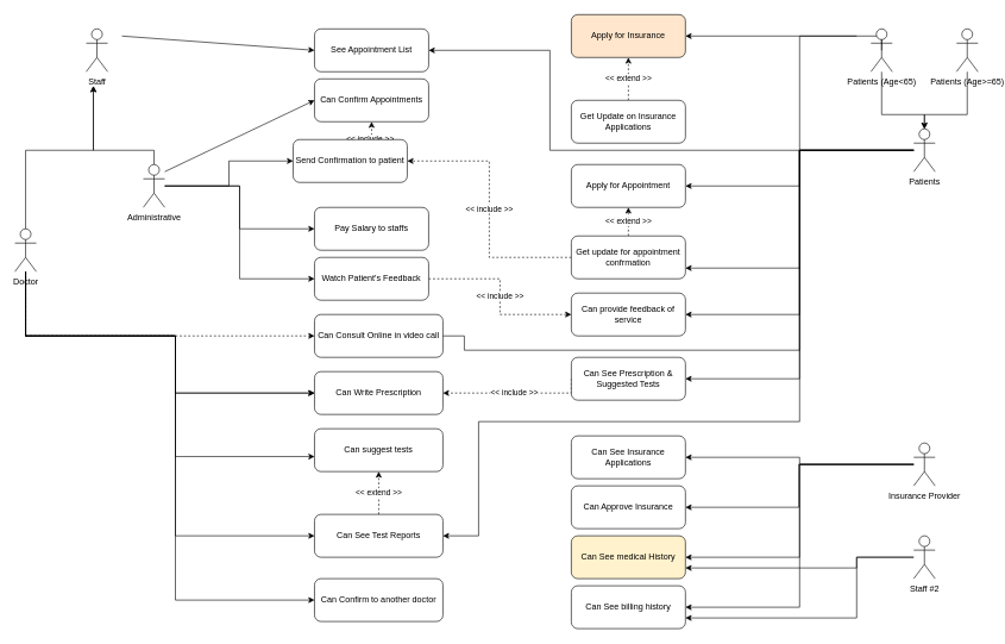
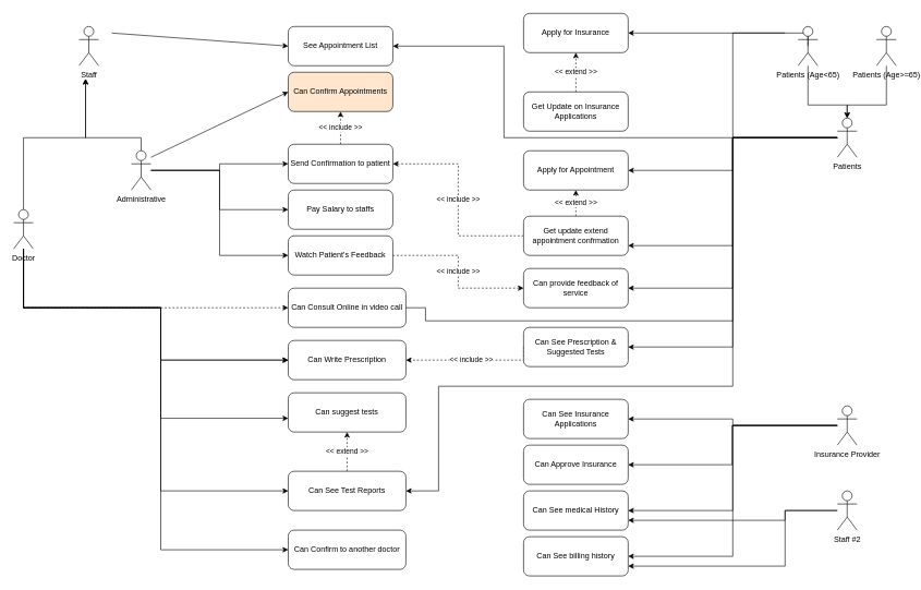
  <mxCell id="0" />
  <mxCell id="1" parent="0" />
  <mxCell id="2" value="Staff" style="shape=umlActor;verticalLabelPosition=bottom;verticalAlign=top;html=1;outlineConnect=0;" vertex="1" parent="1"><mxGeometry x="120" y="40" width="30" height="60" as="geometry" /></mxCell>
  <mxCell id="3" style="edgeStyle=orthogonalEdgeStyle;rounded=0;orthogonalLoop=1;jettySize=auto;html=1;" edge="1" parent="1" source="9"><mxGeometry relative="1" as="geometry"><mxPoint x="130" y="120" as="targetPoint" /><Array as="points"><mxPoint x="35" y="210" /><mxPoint x="130" y="210" /></Array></mxGeometry></mxCell>
  <mxCell id="4" style="edgeStyle=orthogonalEdgeStyle;rounded=0;orthogonalLoop=1;jettySize=auto;html=1;entryX=0;entryY=0.5;entryDx=0;entryDy=0;dashed=1;" edge="1" parent="1" source="9" target="19"><mxGeometry relative="1" as="geometry"><Array as="points"><mxPoint x="35" y="470" /></Array></mxGeometry></mxCell>
  <mxCell id="5" style="edgeStyle=orthogonalEdgeStyle;rounded=0;orthogonalLoop=1;jettySize=auto;html=1;entryX=0;entryY=0.5;entryDx=0;entryDy=0;" edge="1" parent="1" source="9" target="20"><mxGeometry relative="1" as="geometry"><Array as="points"><mxPoint x="35" y="470" /><mxPoint x="245" y="470" /><mxPoint x="245" y="550" /></Array></mxGeometry></mxCell>
  <mxCell id="6" style="edgeStyle=orthogonalEdgeStyle;rounded=0;orthogonalLoop=1;jettySize=auto;html=1;entryX=0;entryY=0.5;entryDx=0;entryDy=0;" edge="1" parent="1" source="9" target="20"><mxGeometry relative="1" as="geometry"><Array as="points"><mxPoint x="35" y="470" /><mxPoint x="245" y="470" /><mxPoint x="245" y="550" /></Array></mxGeometry></mxCell>
  <mxCell id="7" style="edgeStyle=orthogonalEdgeStyle;rounded=0;orthogonalLoop=1;jettySize=auto;html=1;entryX=0;entryY=0.5;entryDx=0;entryDy=0;" edge="1" parent="1" source="9" target="26"><mxGeometry relative="1" as="geometry"><Array as="points"><mxPoint x="35" y="470" /><mxPoint x="245" y="470" /><mxPoint x="245" y="750" /></Array></mxGeometry></mxCell>
  <mxCell id="8" style="edgeStyle=orthogonalEdgeStyle;rounded=0;orthogonalLoop=1;jettySize=auto;html=1;entryX=0;entryY=0.5;entryDx=0;entryDy=0;" edge="1" parent="1" source="9" target="22"><mxGeometry relative="1" as="geometry"><Array as="points"><mxPoint x="35" y="470" /><mxPoint x="245" y="470" /><mxPoint x="245" y="840" /></Array></mxGeometry></mxCell>
  <mxCell id="9" value="Doctor" style="shape=umlActor;verticalLabelPosition=bottom;verticalAlign=top;html=1;outlineConnect=0;" vertex="1" parent="1"><mxGeometry x="20" y="320" width="30" height="60" as="geometry" /></mxCell>
  <mxCell id="10" style="edgeStyle=orthogonalEdgeStyle;rounded=0;orthogonalLoop=1;jettySize=auto;html=1;" edge="1" parent="1" source="14"><mxGeometry relative="1" as="geometry"><mxPoint x="130" y="120" as="targetPoint" /><Array as="points"><mxPoint x="215" y="210" /><mxPoint x="130" y="210" /></Array></mxGeometry></mxCell>
  <mxCell id="11" style="edgeStyle=orthogonalEdgeStyle;rounded=0;orthogonalLoop=1;jettySize=auto;html=1;entryX=0;entryY=0.5;entryDx=0;entryDy=0;" edge="1" parent="1" source="14" target="27"><mxGeometry relative="1" as="geometry" /></mxCell>
  <mxCell id="12" style="edgeStyle=orthogonalEdgeStyle;rounded=0;orthogonalLoop=1;jettySize=auto;html=1;entryX=0;entryY=0.5;entryDx=0;entryDy=0;" edge="1" parent="1" source="14" target="30"><mxGeometry relative="1" as="geometry" /></mxCell>
  <mxCell id="13" style="edgeStyle=orthogonalEdgeStyle;rounded=0;orthogonalLoop=1;jettySize=auto;html=1;" edge="1" parent="1" source="14" target="18"><mxGeometry relative="1" as="geometry" /></mxCell>
  <mxCell id="14" value="Administrative" style="shape=umlActor;verticalLabelPosition=bottom;verticalAlign=top;html=1;outlineConnect=0;" vertex="1" parent="1"><mxGeometry x="200" y="230" width="30" height="60" as="geometry" /></mxCell>
  <mxCell id="15" value="See Appointment List" style="rounded=1;whiteSpace=wrap;html=1;" vertex="1" parent="1"><mxGeometry x="440" y="40" width="160" height="60" as="geometry" /></mxCell>
- <mxCell id="16" value="Can Confirm Appointments" style="rounded=1;whiteSpace=wrap;html=1;" vertex="1" parent="1"><mxGeometry x="440" y="110" width="160" height="60" as="geometry" /></mxCell>
+ <mxCell id="16" value="Can Confirm Appointments" style="rounded=1;whiteSpace=wrap;html=1;fillColor=#ffe6cc;" vertex="1" parent="1"><mxGeometry x="440" y="110" width="160" height="60" as="geometry" /></mxCell>
  <mxCell id="17" value="&amp;lt;&amp;lt; include &amp;gt;&amp;gt;" style="edgeStyle=orthogonalEdgeStyle;rounded=0;orthogonalLoop=1;jettySize=auto;html=1;exitX=0.5;exitY=0;exitDx=0;exitDy=0;entryX=0.5;entryY=1;entryDx=0;entryDy=0;dashed=1;" edge="1" parent="1" source="18" target="16"><mxGeometry relative="1" as="geometry" /></mxCell>
- <mxCell id="18" value="Send Confirmation to patient" style="rounded=1;whiteSpace=wrap;html=1;" vertex="1" parent="1"><mxGeometry x="410" y="195" width="160" height="60" as="geometry" /></mxCell>
+ <mxCell id="18" value="Send Confirmation to patient" style="rounded=1;whiteSpace=wrap;html=1;" vertex="1" parent="1"><mxGeometry x="440" y="220" width="160" height="60" as="geometry" /></mxCell>
  <mxCell id="19" value="Can Consult Online in video call" style="rounded=1;whiteSpace=wrap;html=1;" vertex="1" parent="1"><mxGeometry x="440" y="440" width="180" height="60" as="geometry" /></mxCell>
  <mxCell id="20" value="Can Write Prescription" style="rounded=1;whiteSpace=wrap;html=1;" vertex="1" parent="1"><mxGeometry x="440" y="520" width="180" height="60" as="geometry" /></mxCell>
  <mxCell id="21" value="Can suggest tests" style="rounded=1;whiteSpace=wrap;html=1;" vertex="1" parent="1"><mxGeometry x="440" y="600" width="180" height="60" as="geometry" /></mxCell>
  <mxCell id="22" value="Can Confirm to another doctor" style="rounded=1;whiteSpace=wrap;html=1;" vertex="1" parent="1"><mxGeometry x="440" y="810" width="180" height="60" as="geometry" /></mxCell>
  <mxCell id="23" value="" style="endArrow=classic;html=1;rounded=0;entryX=0;entryY=0.5;entryDx=0;entryDy=0;" edge="1" parent="1" target="15"><mxGeometry width="50" height="50" relative="1" as="geometry"><mxPoint x="170" y="50" as="sourcePoint" /><mxPoint x="220" y="0" as="targetPoint" /></mxGeometry></mxCell>
  <mxCell id="24" value="" style="endArrow=classic;html=1;rounded=0;entryX=0;entryY=0.5;entryDx=0;entryDy=0;" edge="1" parent="1" target="16"><mxGeometry width="50" height="50" relative="1" as="geometry"><mxPoint x="230" y="240" as="sourcePoint" /><mxPoint x="280" y="190" as="targetPoint" /></mxGeometry></mxCell>
  <mxCell id="25" value="&amp;lt;&amp;lt; extend &amp;gt;&amp;gt;" style="edgeStyle=orthogonalEdgeStyle;rounded=0;orthogonalLoop=1;jettySize=auto;html=1;exitX=0.5;exitY=0;exitDx=0;exitDy=0;entryX=0.5;entryY=1;entryDx=0;entryDy=0;dashed=1;" edge="1" parent="1" source="26" target="21"><mxGeometry relative="1" as="geometry" /></mxCell>
  <mxCell id="26" value="Can See Test Reports" style="rounded=1;whiteSpace=wrap;html=1;" vertex="1" parent="1"><mxGeometry x="440" y="720" width="180" height="60" as="geometry" /></mxCell>
  <mxCell id="27" value="Pay Salary to staffs" style="rounded=1;whiteSpace=wrap;html=1;" vertex="1" parent="1"><mxGeometry x="440" y="290" width="160" height="60" as="geometry" /></mxCell>
  <mxCell id="28" style="edgeStyle=orthogonalEdgeStyle;rounded=0;orthogonalLoop=1;jettySize=auto;html=1;entryX=0;entryY=0.65;entryDx=0;entryDy=0;entryPerimeter=0;" edge="1" parent="1" source="9" target="21"><mxGeometry relative="1" as="geometry"><Array as="points"><mxPoint x="35" y="470" /><mxPoint x="245" y="470" /><mxPoint x="245" y="639" /></Array></mxGeometry></mxCell>
  <mxCell id="29" value="&amp;lt;&amp;lt; include &amp;gt;&amp;gt;" style="edgeStyle=orthogonalEdgeStyle;rounded=0;orthogonalLoop=1;jettySize=auto;html=1;entryX=0;entryY=0.5;entryDx=0;entryDy=0;dashed=1;" edge="1" parent="1" source="30" target="49"><mxGeometry relative="1" as="geometry" /></mxCell>
  <mxCell id="30" value="Watch Patient's Feedback" style="rounded=1;whiteSpace=wrap;html=1;" vertex="1" parent="1"><mxGeometry x="440" y="360" width="160" height="60" as="geometry" /></mxCell>
  <mxCell id="31" style="edgeStyle=orthogonalEdgeStyle;rounded=0;orthogonalLoop=1;jettySize=auto;html=1;entryX=1;entryY=0.5;entryDx=0;entryDy=0;" edge="1" parent="1" source="35" target="45"><mxGeometry relative="1" as="geometry" /></mxCell>
  <mxCell id="32" style="edgeStyle=orthogonalEdgeStyle;rounded=0;orthogonalLoop=1;jettySize=auto;html=1;entryX=1;entryY=0.75;entryDx=0;entryDy=0;" edge="1" parent="1" source="35" target="48"><mxGeometry relative="1" as="geometry" /></mxCell>
  <mxCell id="33" style="edgeStyle=orthogonalEdgeStyle;rounded=0;orthogonalLoop=1;jettySize=auto;html=1;entryX=1;entryY=0.5;entryDx=0;entryDy=0;" edge="1" parent="1" source="35" target="52"><mxGeometry relative="1" as="geometry" /></mxCell>
  <mxCell id="34" style="edgeStyle=orthogonalEdgeStyle;rounded=0;orthogonalLoop=1;jettySize=auto;html=1;" edge="1" parent="1"><mxGeometry relative="1" as="geometry"><Array as="points"><mxPoint x="1120" y="50" /><mxPoint x="1120" y="590" /><mxPoint x="670" y="590" /><mxPoint x="670" y="750" /></Array><mxPoint x="1200" y="50" as="sourcePoint" /><mxPoint x="620" y="750" as="targetPoint" /></mxGeometry></mxCell>
  <mxCell id="35" value="Patients" style="shape=umlActor;verticalLabelPosition=bottom;verticalAlign=top;html=1;outlineConnect=0;" vertex="1" parent="1"><mxGeometry x="1280" y="180" width="30" height="60" as="geometry" /></mxCell>
  <mxCell id="36" style="edgeStyle=orthogonalEdgeStyle;rounded=0;orthogonalLoop=1;jettySize=auto;html=1;exitX=0.5;exitY=0.5;exitDx=0;exitDy=0;exitPerimeter=0;entryX=1;entryY=0.5;entryDx=0;entryDy=0;" edge="1" parent="1" source="43" target="38"><mxGeometry relative="1" as="geometry"><Array as="points"><mxPoint x="1235" y="50" /></Array></mxGeometry></mxCell>
  <mxCell id="37" value="Patients (Age&amp;gt;=65)" style="shape=umlActor;verticalLabelPosition=bottom;verticalAlign=top;html=1;outlineConnect=0;" vertex="1" parent="1"><mxGeometry x="1340" y="40" width="30" height="60" as="geometry" /></mxCell>
- <mxCell id="38" value="Apply for Insurance" style="rounded=1;whiteSpace=wrap;html=1;fillColor=#ffe6cc;" vertex="1" parent="1"><mxGeometry x="800" y="20" width="160" height="60" as="geometry" /></mxCell>
+ <mxCell id="38" value="Apply for Insurance" style="rounded=1;whiteSpace=wrap;html=1;" vertex="1" parent="1"><mxGeometry x="800" y="20" width="160" height="60" as="geometry" /></mxCell>
  <mxCell id="39" value="&amp;lt;&amp;lt; extend &amp;gt;&amp;gt;" style="edgeStyle=orthogonalEdgeStyle;rounded=0;orthogonalLoop=1;jettySize=auto;html=1;exitX=0.5;exitY=0;exitDx=0;exitDy=0;entryX=0.5;entryY=1;entryDx=0;entryDy=0;dashed=1;" edge="1" parent="1" source="40" target="38"><mxGeometry relative="1" as="geometry" /></mxCell>
  <mxCell id="40" value="Get Update on Insurance Applications" style="rounded=1;whiteSpace=wrap;html=1;" vertex="1" parent="1"><mxGeometry x="800" y="140" width="160" height="60" as="geometry" /></mxCell>
  <mxCell id="41" style="edgeStyle=orthogonalEdgeStyle;rounded=0;orthogonalLoop=1;jettySize=auto;html=1;entryX=1;entryY=0.5;entryDx=0;entryDy=0;" edge="1" parent="1" source="35" target="15"><mxGeometry relative="1" as="geometry"><Array as="points"><mxPoint x="770" y="210" /><mxPoint x="770" y="70" /></Array></mxGeometry></mxCell>
  <mxCell id="42" style="edgeStyle=orthogonalEdgeStyle;rounded=0;orthogonalLoop=1;jettySize=auto;html=1;entryX=0.5;entryY=0;entryDx=0;entryDy=0;entryPerimeter=0;" edge="1" parent="1" source="43" target="35"><mxGeometry relative="1" as="geometry"><Array as="points"><mxPoint x="1235" y="160" /><mxPoint x="1295" y="160" /></Array></mxGeometry></mxCell>
  <mxCell id="43" value="Patients (Age&amp;lt;65)" style="shape=umlActor;verticalLabelPosition=bottom;verticalAlign=top;html=1;outlineConnect=0;" vertex="1" parent="1"><mxGeometry x="1220" y="40" width="30" height="60" as="geometry" /></mxCell>
  <mxCell id="44" style="edgeStyle=orthogonalEdgeStyle;rounded=0;orthogonalLoop=1;jettySize=auto;html=1;entryX=0.5;entryY=0;entryDx=0;entryDy=0;entryPerimeter=0;" edge="1" parent="1" source="37" target="35"><mxGeometry relative="1" as="geometry"><Array as="points"><mxPoint x="1355" y="160" /><mxPoint x="1295" y="160" /></Array></mxGeometry></mxCell>
  <mxCell id="45" value="Apply for Appointment" style="rounded=1;whiteSpace=wrap;html=1;" vertex="1" parent="1"><mxGeometry x="800" y="230" width="160" height="60" as="geometry" /></mxCell>
  <mxCell id="46" value="&amp;lt;&amp;lt; include &amp;gt;&amp;gt;" style="edgeStyle=orthogonalEdgeStyle;rounded=0;orthogonalLoop=1;jettySize=auto;html=1;entryX=1;entryY=0.5;entryDx=0;entryDy=0;dashed=1;" edge="1" parent="1" source="48" target="18"><mxGeometry relative="1" as="geometry" /></mxCell>
  <mxCell id="47" value="&amp;lt;&amp;lt; extend &amp;gt;&amp;gt;" style="edgeStyle=orthogonalEdgeStyle;rounded=0;orthogonalLoop=1;jettySize=auto;html=1;entryX=0.5;entryY=1;entryDx=0;entryDy=0;dashed=1;" edge="1" parent="1" source="48" target="45"><mxGeometry relative="1" as="geometry" /></mxCell>
- <mxCell id="48" value="Get update for appointment confrmation" style="rounded=1;whiteSpace=wrap;html=1;" vertex="1" parent="1"><mxGeometry x="800" y="330" width="160" height="60" as="geometry" /></mxCell>
+ <mxCell id="48" value="Get update extend appointment confrmation" style="rounded=1;whiteSpace=wrap;html=1;" vertex="1" parent="1"><mxGeometry x="800" y="330" width="160" height="60" as="geometry" /></mxCell>
  <mxCell id="49" value="Can provide feedback of service" style="rounded=1;whiteSpace=wrap;html=1;" vertex="1" parent="1"><mxGeometry x="800" y="410" width="160" height="60" as="geometry" /></mxCell>
  <mxCell id="50" style="edgeStyle=orthogonalEdgeStyle;rounded=0;orthogonalLoop=1;jettySize=auto;html=1;entryX=1;entryY=0.5;entryDx=0;entryDy=0;endArrow=none;" edge="1" parent="1" source="35" target="19"><mxGeometry relative="1" as="geometry"><Array as="points"><mxPoint x="1120" y="210" /><mxPoint x="1120" y="490" /><mxPoint x="650" y="490" /><mxPoint x="650" y="470" /></Array></mxGeometry></mxCell>
  <mxCell id="51" value="&amp;lt;&amp;lt; include &amp;gt;&amp;gt;" style="edgeStyle=orthogonalEdgeStyle;rounded=0;orthogonalLoop=1;jettySize=auto;html=1;exitX=0;exitY=0.5;exitDx=0;exitDy=0;entryX=1;entryY=0.5;entryDx=0;entryDy=0;dashed=1;" edge="1" parent="1" source="52" target="20"><mxGeometry relative="1" as="geometry"><Array as="points"><mxPoint x="800" y="550" /></Array></mxGeometry></mxCell>
  <mxCell id="52" value="Can See Prescription &amp;amp; Suggested Tests" style="rounded=1;whiteSpace=wrap;html=1;" vertex="1" parent="1"><mxGeometry x="800" y="500" width="160" height="60" as="geometry" /></mxCell>
  <mxCell id="53" style="edgeStyle=orthogonalEdgeStyle;rounded=0;orthogonalLoop=1;jettySize=auto;html=1;entryX=1;entryY=0.5;entryDx=0;entryDy=0;" edge="1" parent="1" source="35" target="49"><mxGeometry relative="1" as="geometry" /></mxCell>
  <mxCell id="54" style="edgeStyle=orthogonalEdgeStyle;rounded=0;orthogonalLoop=1;jettySize=auto;html=1;entryX=1;entryY=0.5;entryDx=0;entryDy=0;" edge="1" parent="1" source="58" target="59"><mxGeometry relative="1" as="geometry"><Array as="points"><mxPoint x="1120" y="650" /><mxPoint x="1120" y="640" /></Array></mxGeometry></mxCell>
  <mxCell id="55" style="edgeStyle=orthogonalEdgeStyle;rounded=0;orthogonalLoop=1;jettySize=auto;html=1;entryX=1;entryY=0.5;entryDx=0;entryDy=0;" edge="1" parent="1" source="58" target="60"><mxGeometry relative="1" as="geometry"><Array as="points"><mxPoint x="1120" y="650" /><mxPoint x="1120" y="780" /></Array></mxGeometry></mxCell>
  <mxCell id="56" style="edgeStyle=orthogonalEdgeStyle;rounded=0;orthogonalLoop=1;jettySize=auto;html=1;entryX=1;entryY=0.5;entryDx=0;entryDy=0;" edge="1" parent="1" source="58" target="65"><mxGeometry relative="1" as="geometry"><Array as="points"><mxPoint x="1119" y="650" /><mxPoint x="1119" y="710" /></Array></mxGeometry></mxCell>
  <mxCell id="57" style="edgeStyle=orthogonalEdgeStyle;rounded=0;orthogonalLoop=1;jettySize=auto;html=1;entryX=1;entryY=0.5;entryDx=0;entryDy=0;" edge="1" parent="1" source="58" target="61"><mxGeometry relative="1" as="geometry" /></mxCell>
  <mxCell id="58" value="Insurance Provider" style="shape=umlActor;verticalLabelPosition=bottom;verticalAlign=top;html=1;outlineConnect=0;" vertex="1" parent="1"><mxGeometry x="1280" y="620" width="30" height="60" as="geometry" /></mxCell>
  <mxCell id="59" value="Can See Insurance Applications" style="rounded=1;whiteSpace=wrap;html=1;" vertex="1" parent="1"><mxGeometry x="800" y="610" width="160" height="60" as="geometry" /></mxCell>
- <mxCell id="60" value="Can See medical History" style="rounded=1;whiteSpace=wrap;html=1;fillColor=#fff2cc;" vertex="1" parent="1"><mxGeometry x="800" y="750" width="160" height="60" as="geometry" /></mxCell>
+ <mxCell id="60" value="Can See medical History" style="rounded=1;whiteSpace=wrap;html=1;" vertex="1" parent="1"><mxGeometry x="800" y="750" width="160" height="60" as="geometry" /></mxCell>
  <mxCell id="61" value="Can See billing history" style="rounded=1;whiteSpace=wrap;html=1;" vertex="1" parent="1"><mxGeometry x="800" y="820" width="160" height="60" as="geometry" /></mxCell>
  <mxCell id="62" style="edgeStyle=orthogonalEdgeStyle;rounded=0;orthogonalLoop=1;jettySize=auto;html=1;entryX=1;entryY=0.75;entryDx=0;entryDy=0;" edge="1" parent="1" source="64" target="60"><mxGeometry relative="1" as="geometry"><Array as="points"><mxPoint x="1200" y="780" /><mxPoint x="1200" y="795" /></Array></mxGeometry></mxCell>
  <mxCell id="63" style="edgeStyle=orthogonalEdgeStyle;rounded=0;orthogonalLoop=1;jettySize=auto;html=1;entryX=1;entryY=0.75;entryDx=0;entryDy=0;" edge="1" parent="1" source="64" target="61"><mxGeometry relative="1" as="geometry"><Array as="points"><mxPoint x="1200" y="780" /><mxPoint x="1200" y="865" /></Array></mxGeometry></mxCell>
  <mxCell id="64" value="Staff #2" style="shape=umlActor;verticalLabelPosition=bottom;verticalAlign=top;html=1;outlineConnect=0;" vertex="1" parent="1"><mxGeometry x="1280" y="750" width="30" height="60" as="geometry" /></mxCell>
  <mxCell id="65" value="Can Approve Insurance" style="rounded=1;whiteSpace=wrap;html=1;" vertex="1" parent="1"><mxGeometry x="800" y="680" width="160" height="60" as="geometry" /></mxCell>
